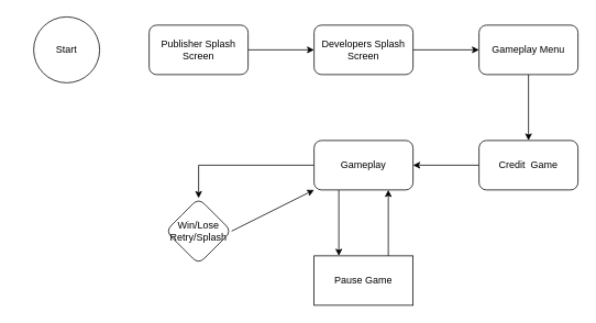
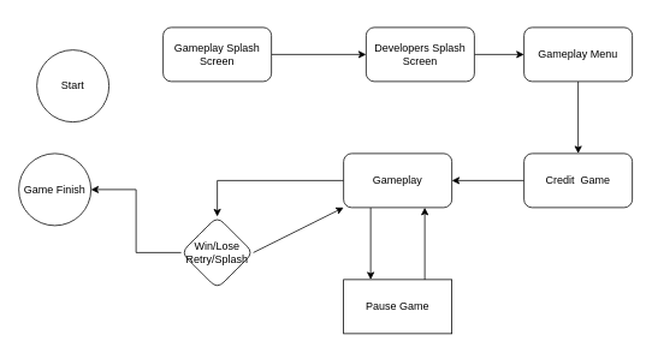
  <mxCell id="0" />
  <mxCell id="1" parent="0" />
- <mxCell id="2" value="Start" style="ellipse;whiteSpace=wrap;html=1;aspect=fixed;" vertex="1" parent="1"><mxGeometry x="40" y="20" width="80" height="80" as="geometry" /></mxCell>
+ <mxCell id="2" value="Start" style="ellipse;whiteSpace=wrap;html=1;aspect=fixed;" vertex="1" parent="1"><mxGeometry x="40" y="55" width="80" height="80" as="geometry" /></mxCell>
  <mxCell id="3" value="" style="edgeStyle=orthogonalEdgeStyle;rounded=0;orthogonalLoop=1;jettySize=auto;html=1;" edge="1" parent="1" source="4" target="6"><mxGeometry relative="1" as="geometry" /></mxCell>
- <mxCell id="4" value="Publisher Splash Screen" style="rounded=1;whiteSpace=wrap;html=1;" vertex="1" parent="1"><mxGeometry x="180" y="30" width="120" height="60" as="geometry" /></mxCell>
+ <mxCell id="4" value="Gameplay Splash Screen" style="rounded=1;whiteSpace=wrap;html=1;" vertex="1" parent="1"><mxGeometry x="180" y="30" width="120" height="60" as="geometry" /></mxCell>
  <mxCell id="5" value="" style="edgeStyle=orthogonalEdgeStyle;rounded=0;orthogonalLoop=1;jettySize=auto;html=1;" edge="1" parent="1" source="6" target="8"><mxGeometry relative="1" as="geometry" /></mxCell>
- <mxCell id="6" value="Developers Splash Screen" style="whiteSpace=wrap;html=1;rounded=1;" vertex="1" parent="1"><mxGeometry x="380" y="30" width="120" height="60" as="geometry" /></mxCell>
+ <mxCell id="6" value="Developers Splash Screen" style="whiteSpace=wrap;html=1;rounded=1;" vertex="1" parent="1"><mxGeometry x="405" y="30" width="120" height="60" as="geometry" /></mxCell>
  <mxCell id="7" value="" style="edgeStyle=orthogonalEdgeStyle;rounded=0;orthogonalLoop=1;jettySize=auto;html=1;" edge="1" parent="1" source="8" target="10"><mxGeometry relative="1" as="geometry" /></mxCell>
  <mxCell id="8" value="Gameplay Menu" style="whiteSpace=wrap;html=1;rounded=1;" vertex="1" parent="1"><mxGeometry x="580" y="30" width="120" height="60" as="geometry" /></mxCell>
  <mxCell id="9" value="" style="edgeStyle=orthogonalEdgeStyle;rounded=0;orthogonalLoop=1;jettySize=auto;html=1;" edge="1" parent="1" source="10" target="13"><mxGeometry relative="1" as="geometry" /></mxCell>
  <mxCell id="10" value="Credit&amp;nbsp; Game" style="whiteSpace=wrap;html=1;rounded=1;" vertex="1" parent="1"><mxGeometry x="580" y="170" width="120" height="60" as="geometry" /></mxCell>
  <mxCell id="11" value="" style="edgeStyle=orthogonalEdgeStyle;rounded=0;orthogonalLoop=1;jettySize=auto;html=1;" edge="1" parent="1" source="13" target="15"><mxGeometry relative="1" as="geometry" /></mxCell>
  <mxCell id="12" value="" style="edgeStyle=orthogonalEdgeStyle;rounded=0;orthogonalLoop=1;jettySize=auto;html=1;exitX=0.25;exitY=1;exitDx=0;exitDy=0;entryX=0.25;entryY=0;entryDx=0;entryDy=0;" edge="1" parent="1" source="13" target="18"><mxGeometry relative="1" as="geometry" /></mxCell>
  <mxCell id="13" value="Gameplay" style="whiteSpace=wrap;html=1;rounded=1;" vertex="1" parent="1"><mxGeometry x="380" y="170" width="120" height="60" as="geometry" /></mxCell>
+ <mxCell id="14" value="" style="edgeStyle=orthogonalEdgeStyle;rounded=0;orthogonalLoop=1;jettySize=auto;html=1;" edge="1" parent="1" source="15" target="16"><mxGeometry relative="1" as="geometry" /></mxCell>
  <mxCell id="15" value="Win/Lose&lt;div&gt;Retry/Splash&lt;/div&gt;" style="rhombus;whiteSpace=wrap;html=1;rounded=1;" vertex="1" parent="1"><mxGeometry x="200" y="240" width="80" height="80" as="geometry" /></mxCell>
+ <mxCell id="16" value="Game Finish" style="ellipse;whiteSpace=wrap;html=1;rounded=1;" vertex="1" parent="1"><mxGeometry x="20" y="170" width="80" height="80" as="geometry" /></mxCell>
  <mxCell id="17" value="" style="endArrow=classic;html=1;rounded=0;exitX=1;exitY=0.5;exitDx=0;exitDy=0;entryX=0;entryY=1;entryDx=0;entryDy=0;" edge="1" parent="1" source="15" target="13"><mxGeometry width="50" height="50" relative="1" as="geometry"><mxPoint x="480" y="380" as="sourcePoint" /><mxPoint x="530" y="330" as="targetPoint" /></mxGeometry></mxCell>
  <mxCell id="18" value="Pause Game" style="whiteSpace=wrap;html=1;rounded=0;" vertex="1" parent="1"><mxGeometry x="380" y="310" width="120" height="60" as="geometry" /></mxCell>
  <mxCell id="19" value="" style="edgeStyle=orthogonalEdgeStyle;rounded=0;orthogonalLoop=1;jettySize=auto;html=1;exitX=0.75;exitY=0;exitDx=0;exitDy=0;entryX=0.75;entryY=1;entryDx=0;entryDy=0;" edge="1" parent="1" source="18" target="13"><mxGeometry relative="1" as="geometry"><mxPoint x="450" y="240" as="sourcePoint" /><mxPoint x="450" y="320" as="targetPoint" /></mxGeometry></mxCell>
